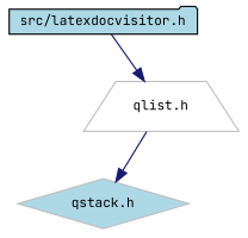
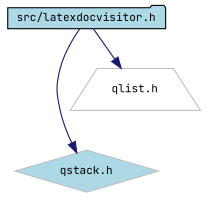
  digraph {
    fontname="JetBrains Mono"
    node [color=grey75 fillcolor=lightblue fontname="JetBrains Mono" fontsize=10 style=filled]
    edge [color=midnightblue fontname="JetBrains Mono" fontsize=10 labelfontname=Helvetica labelfontsize=10 style=solid]
    n1 [color=black fontcolor=black height=0.2 label="src/latexdocvisitor.h" shape=folder width=0.4]
    n2 [height=0.2 label="qstack.h" shape=diamond width=0.4]
    n3 [fillcolor=white height=0.2 label="qlist.h" shape=trapezium width=0.4]
-   n3 -> n2
+   n1 -> n2
    n1 -> n3
  }
